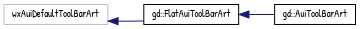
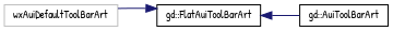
  digraph {
    fontname="Patrick Hand"
    rankdir=LR
    node [color=black fillcolor=white fontname="Patrick Hand" fontsize=10 shape=record style=filled]
    edge [color=midnightblue dir=back fontname="Patrick Hand" fontsize=10 labelfontname=Helvetica labelfontsize=10 style=solid]
    n1 [color=grey75 height=0.2 label=wxAuiDefaultToolBarArt width=0.4]
    n2 [height=0.2 label="gd::FlatAuiToolBarArt" width=0.4]
    n3 [height=0.2 label="gd::AuiToolBarArt" width=0.4]
-   n1 -> n2
+   n2 -> n1
    n2 -> n3
  }
